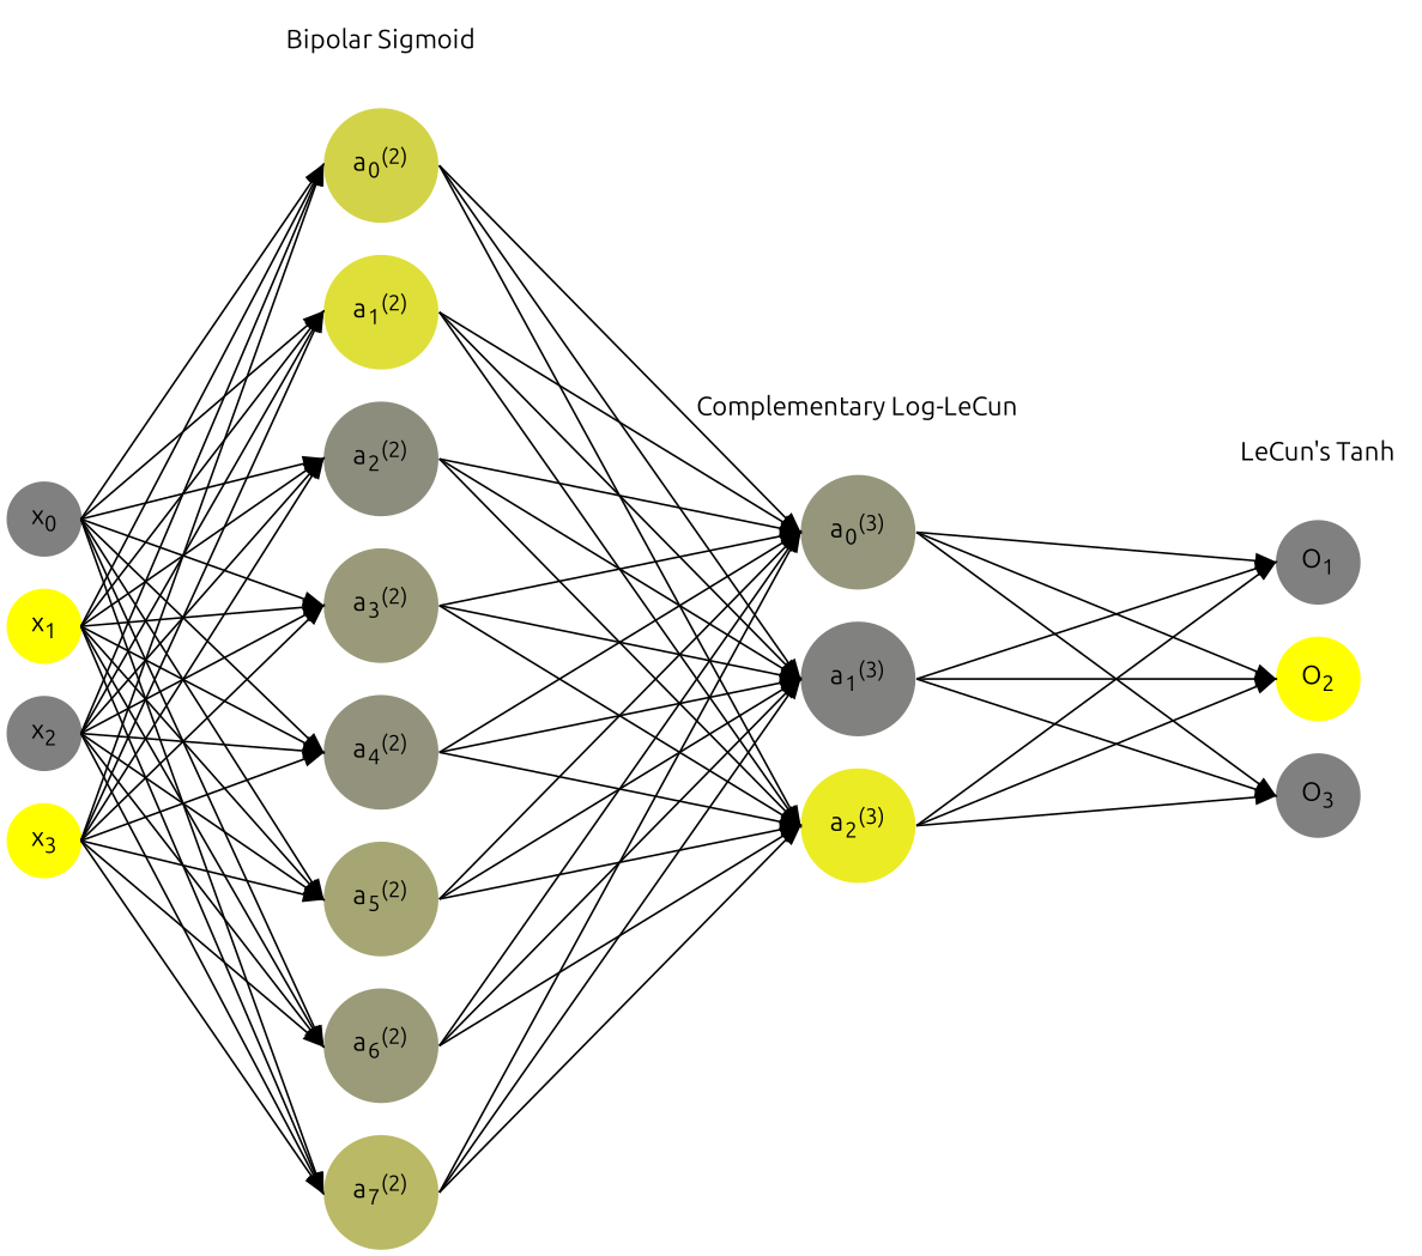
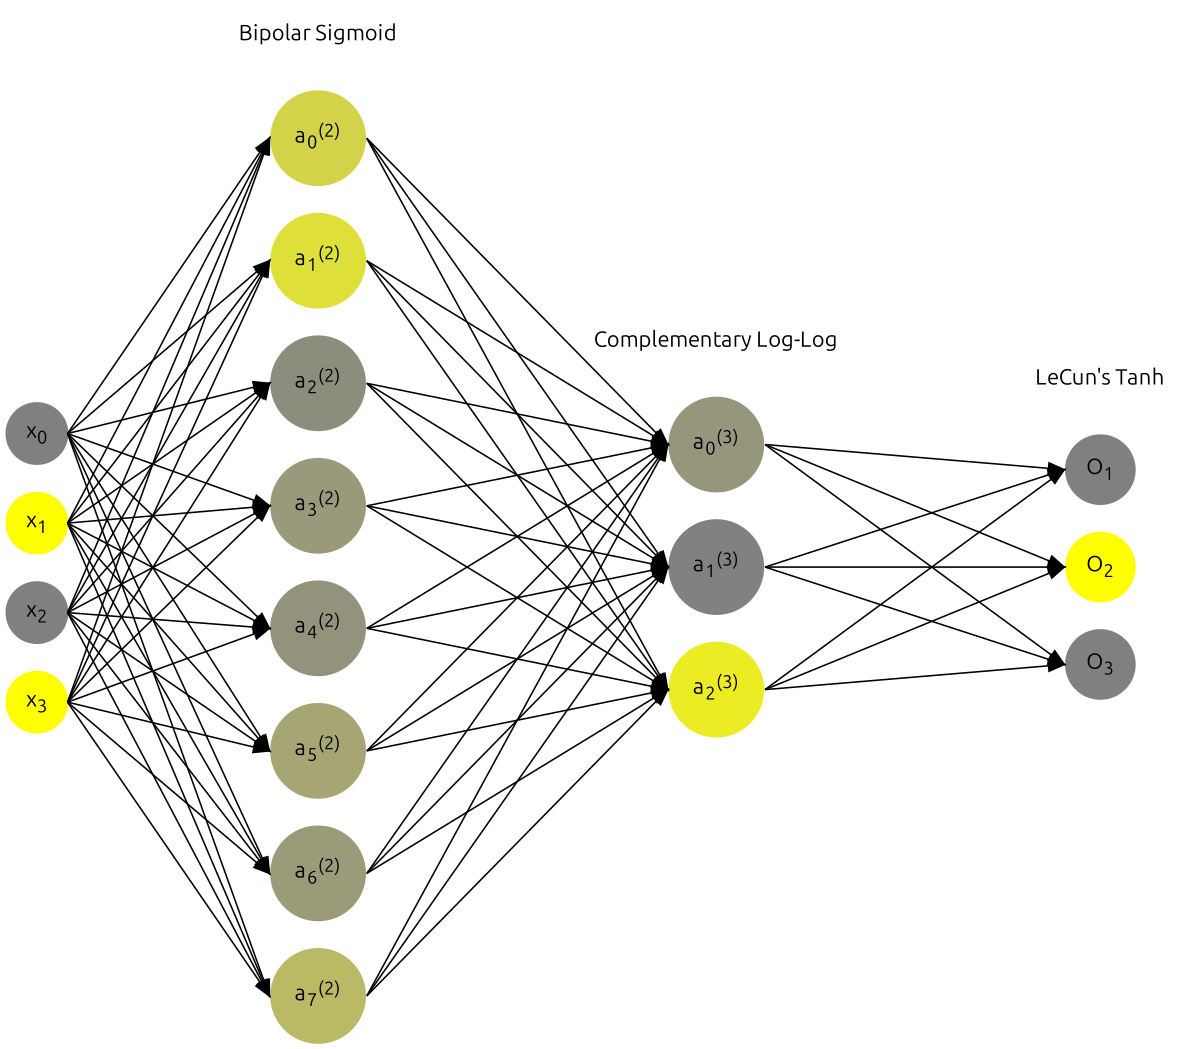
  digraph {
    rankdir=LR
    ranksep=1.4
    splines=false
    fontname=Ubuntu
    node [color="0.1667, 0.0, 0.5" fillcolor="0.1667, 0.0, 0.5" shape=circle style=filled fontname=Ubuntu]
    edge [headport=w style=solid tailport=e fontname=Ubuntu]
    n1 [label=<x<sub>0</sub>>]
    n2 [color="0.1667, 1.0, 1.0" fillcolor="0.1667, 1.0, 1.0" label=<x<sub>1</sub>>]
    n3 [label=<x<sub>2</sub>>]
    n4 [color="0.1667, 1.0, 1.0" fillcolor="0.1667, 1.0, 1.0" label=<x<sub>3</sub>>]
    n5 [color="0.1667, 0.651918, 0.825959" fillcolor="0.1667, 0.651918, 0.825959" label=<a<sub>0</sub><sup>(2)</sup>>]
    n6 [color="0.1667, 0.743769, 0.871885" fillcolor="0.1667, 0.743769, 0.871885" label=<a<sub>1</sub><sup>(2)</sup>>]
    n7 [color="0.1667, 0.107241, 0.553620" fillcolor="0.1667, 0.107241, 0.553620" label=<a<sub>2</sub><sup>(2)</sup>>]
    n8 [color="0.1667, 0.207147, 0.603574" fillcolor="0.1667, 0.207147, 0.603574" label=<a<sub>3</sub><sup>(2)</sup>>]
    n9 [color="0.1667, 0.151172, 0.575586" fillcolor="0.1667, 0.151172, 0.575586" label=<a<sub>4</sub><sup>(2)</sup>>]
    n10 [color="0.1667, 0.304577, 0.652288" fillcolor="0.1667, 0.304577, 0.652288" label=<a<sub>5</sub><sup>(2)</sup>>]
    n11 [color="0.1667, 0.213581, 0.606790" fillcolor="0.1667, 0.213581, 0.606790" label=<a<sub>6</sub><sup>(2)</sup>>]
    n12 [color="0.1667, 0.450235, 0.725117" fillcolor="0.1667, 0.450235, 0.725117" label=<a<sub>7</sub><sup>(2)</sup>>]
    n13 [color="0.1667, 0.173136, 0.586568" fillcolor="0.1667, 0.173136, 0.586568" label=<a<sub>0</sub><sup>(3)</sup>>]
    n14 [color="0.1667, 0.012483, 0.506242" fillcolor="0.1667, 0.012483, 0.506242" label=<a<sub>1</sub><sup>(3)</sup>>]
    n15 [color="0.1667, 0.846839, 0.923419" fillcolor="0.1667, 0.846839, 0.923419" label=<a<sub>2</sub><sup>(3)</sup>>]
    n16 [label=<O<sub>1</sub>>]
    n17 [color="0.1667, 1.0, 1.0" fillcolor="0.1667, 1.0, 1.0" label=<O<sub>2</sub>>]
    n18 [label=<O<sub>3</sub>>]
    n19 [label="Bipolar Sigmoid" shape=plaintext color="" fillcolor="" style=""]
-   n20 [label="Complementary Log-LeCun" shape=plaintext color="" fillcolor="" style=""]
+   n20 [label="Complementary Log-Log" shape=plaintext color="" fillcolor="" style=""]
    n21 [label="LeCun's Tanh" shape=plaintext color="" fillcolor="" style=""]
    subgraph sub_1 {
      n1
    }
    subgraph sub_2 {
      n2
    }
    subgraph sub_3 {
      n3
    }
    subgraph sub_4 {
      n4
    }
    subgraph sub_5 {
      n5
    }
    subgraph sub_6 {
      n6
    }
    subgraph sub_7 {
      n7
    }
    subgraph sub_8 {
      n8
    }
    subgraph sub_9 {
      n9
    }
    subgraph sub_10 {
      n10
    }
    subgraph sub_11 {
      n11
    }
    subgraph sub_12 {
      n12
    }
    subgraph sub_13 {
      n13
    }
    subgraph sub_14 {
      n14
    }
    subgraph sub_15 {
      n15
    }
    subgraph sub_16 {
      n16
    }
    subgraph sub_17 {
      n17
    }
    subgraph sub_18 {
      n18
    }
    subgraph sub_19 {
      rank=same
      n1
      n2
      n3
      n4
    }
    subgraph sub_20 {
      rank=same
      n5
      n6
      n7
      n8
      n9
      n10
      n11
      n12
    }
    subgraph sub_21 {
      rank=same
      n13
      n14
      n15
    }
    subgraph sub_22 {
      rank=same
      n16
      n17
      n18
    }
    subgraph sub_23 {
      rank=same
      n5
      n19
    }
    subgraph sub_24 {
      rank=same
      n13
      n20
    }
    subgraph sub_25 {
      rank=same
      n16
      n21
    }
    n1 -> n2 [style=invis]
    n1 -> n5
    n1 -> n6
    n1 -> n7
    n1 -> n8
    n1 -> n9
    n1 -> n10
    n1 -> n11
    n1 -> n12
    n2 -> n3 [style=invis]
    n2 -> n5
    n2 -> n6
    n2 -> n7
    n2 -> n8
    n2 -> n9
    n2 -> n10
    n2 -> n11
    n2 -> n12
    n3 -> n4 [style=invis]
    n3 -> n5
    n3 -> n6
    n3 -> n7
    n3 -> n8
    n3 -> n9
    n3 -> n10
    n3 -> n11
    n3 -> n12
    n4 -> n5
    n4 -> n6
    n4 -> n7
    n4 -> n8
    n4 -> n9
    n4 -> n10
    n4 -> n11
    n4 -> n12
    n5 -> n6 [style=invis]
    n5 -> n13
    n5 -> n14
    n5 -> n15
    n6 -> n7 [style=invis]
    n6 -> n13
    n6 -> n14
    n6 -> n15
    n7 -> n8 [style=invis]
    n7 -> n13
    n7 -> n14
    n7 -> n15
    n8 -> n9 [style=invis]
    n8 -> n13
    n8 -> n14
    n8 -> n15
    n9 -> n10 [style=invis]
    n9 -> n13
    n9 -> n14
    n9 -> n15
    n10 -> n11 [style=invis]
    n10 -> n13
    n10 -> n14
    n10 -> n15
    n11 -> n12 [style=invis]
    n11 -> n13
    n11 -> n14
    n11 -> n15
    n12 -> n13
    n12 -> n14
    n12 -> n15
    n13 -> n14 [style=invis]
    n13 -> n16
    n13 -> n17
    n13 -> n18
    n14 -> n15 [style=invis]
    n14 -> n16
    n14 -> n17
    n14 -> n18
    n15 -> n16
    n15 -> n17
    n15 -> n18
    n16 -> n17 [style=invis]
    n17 -> n18 [style=invis]
    n19 -> n5 [style=invis]
    n20 -> n13 [style=invis]
    n21 -> n16 [style=invis]
  }
